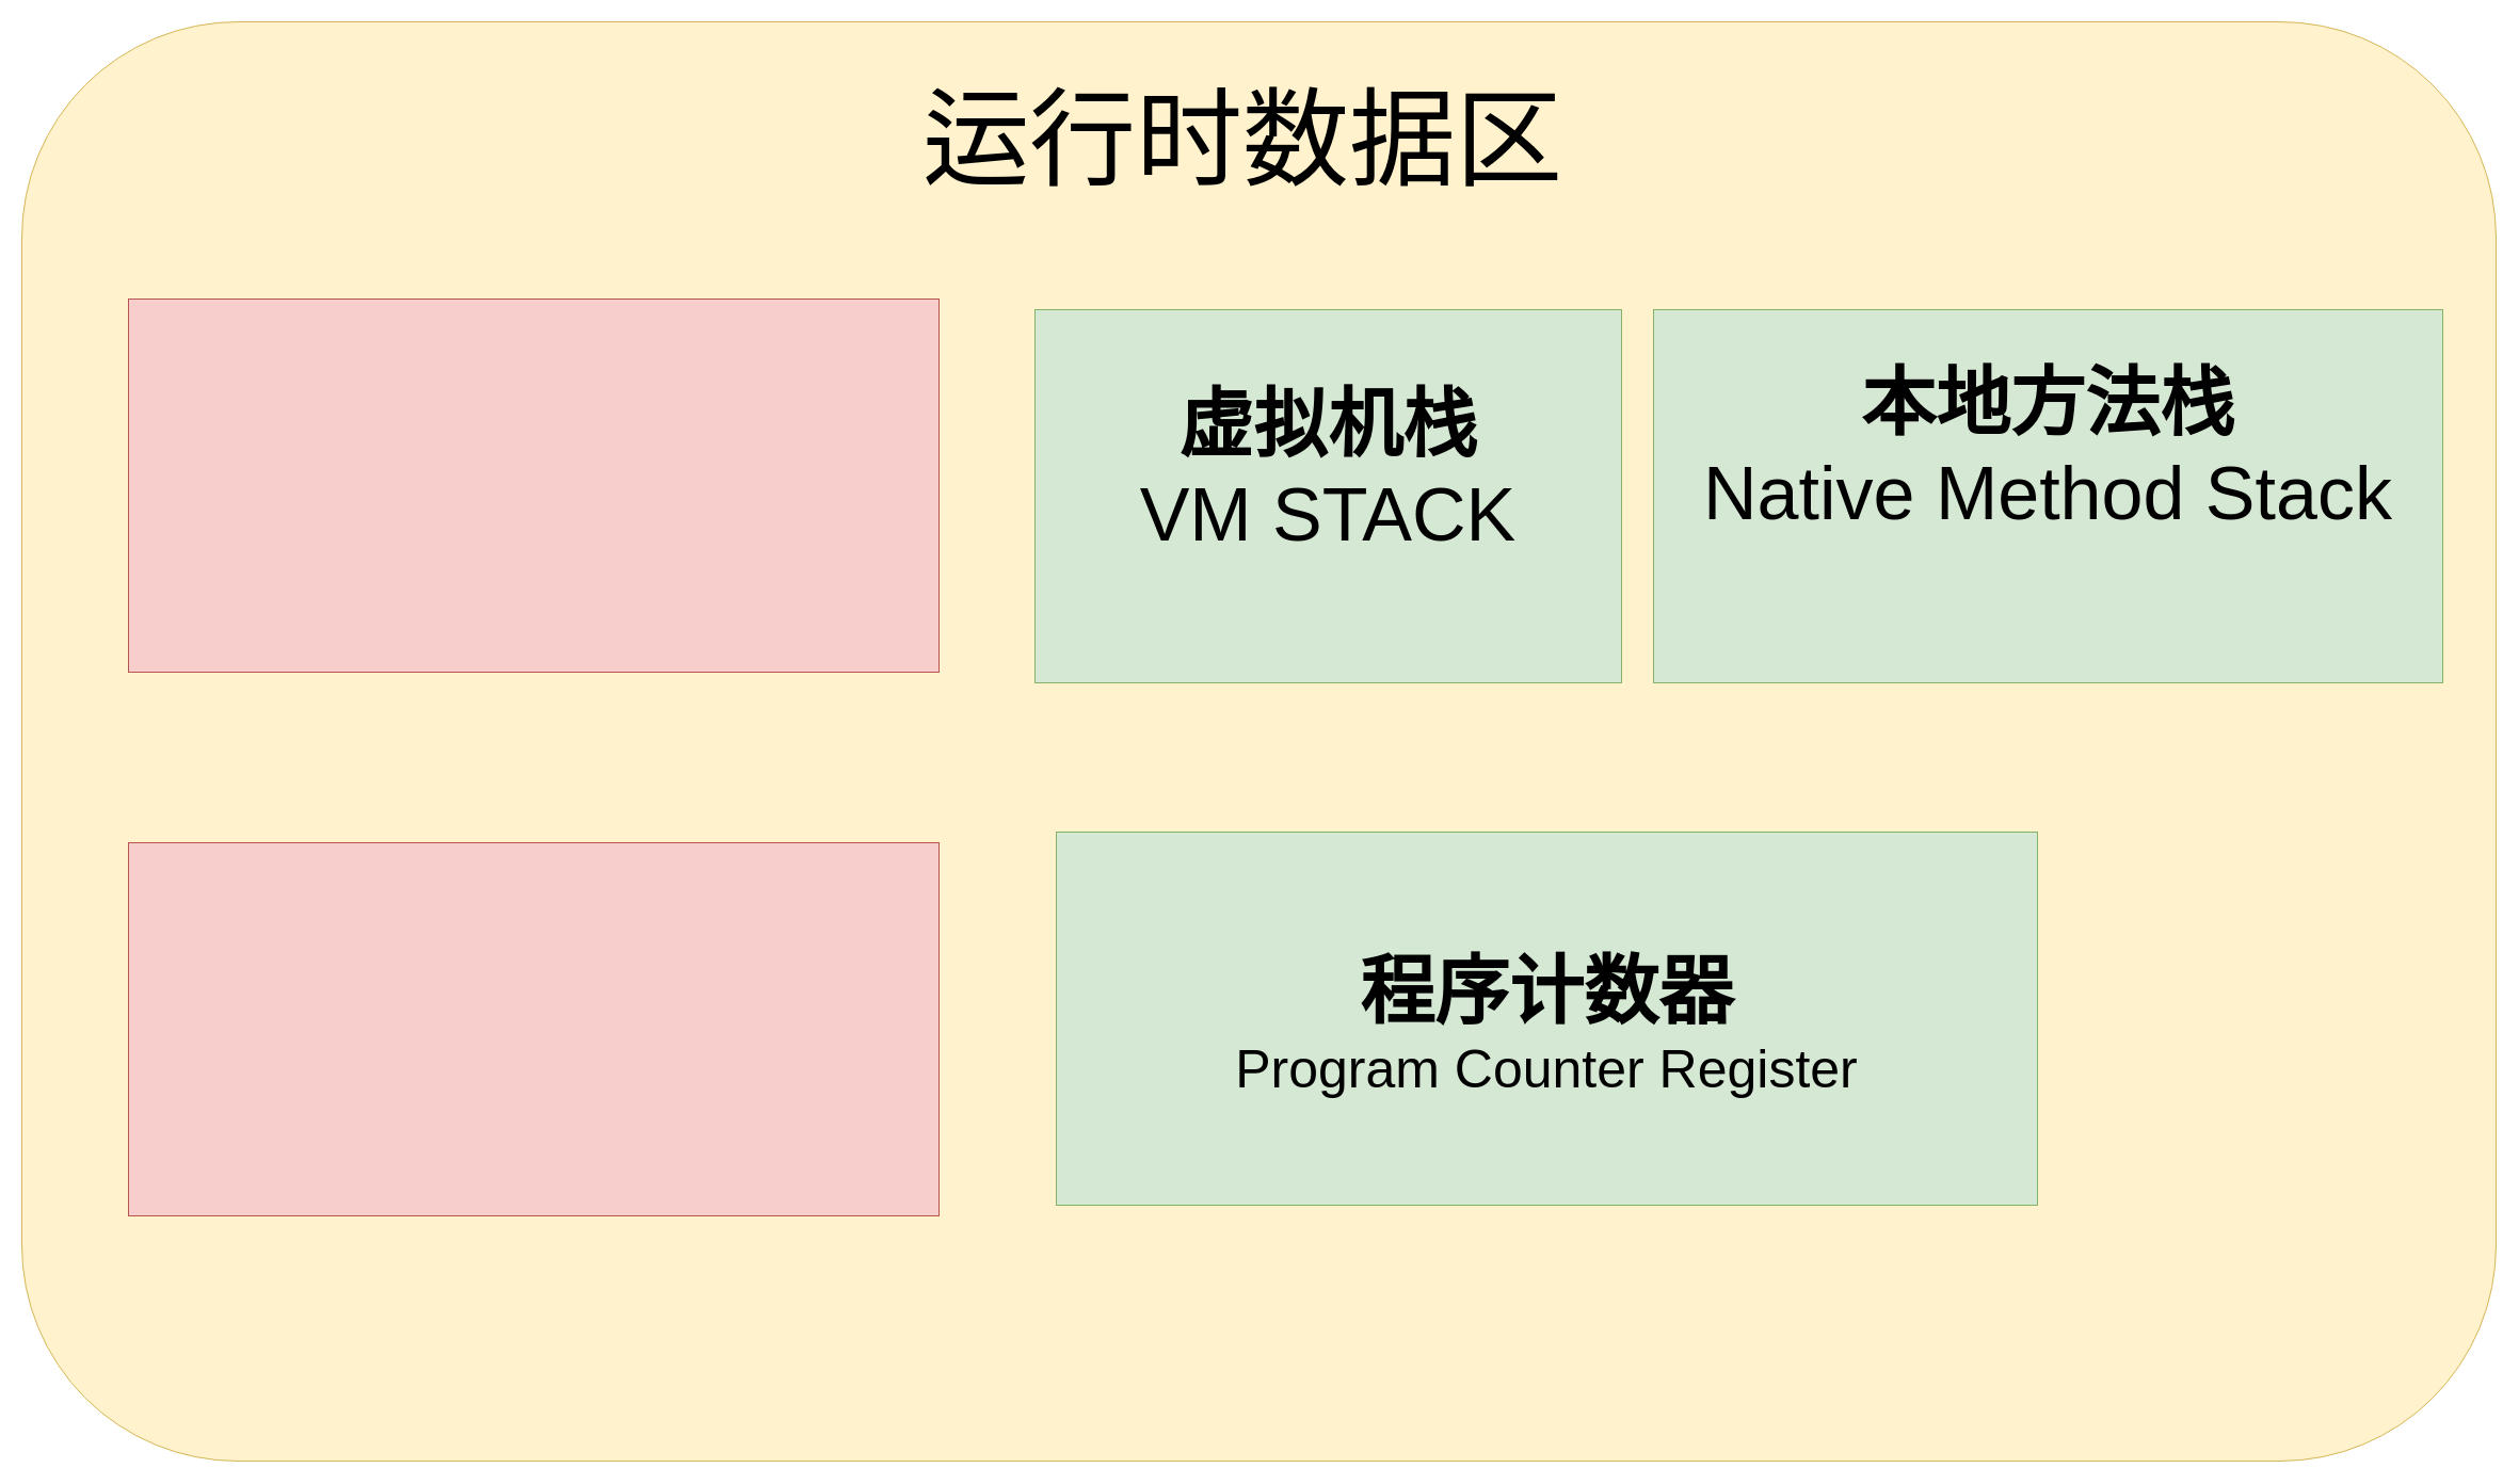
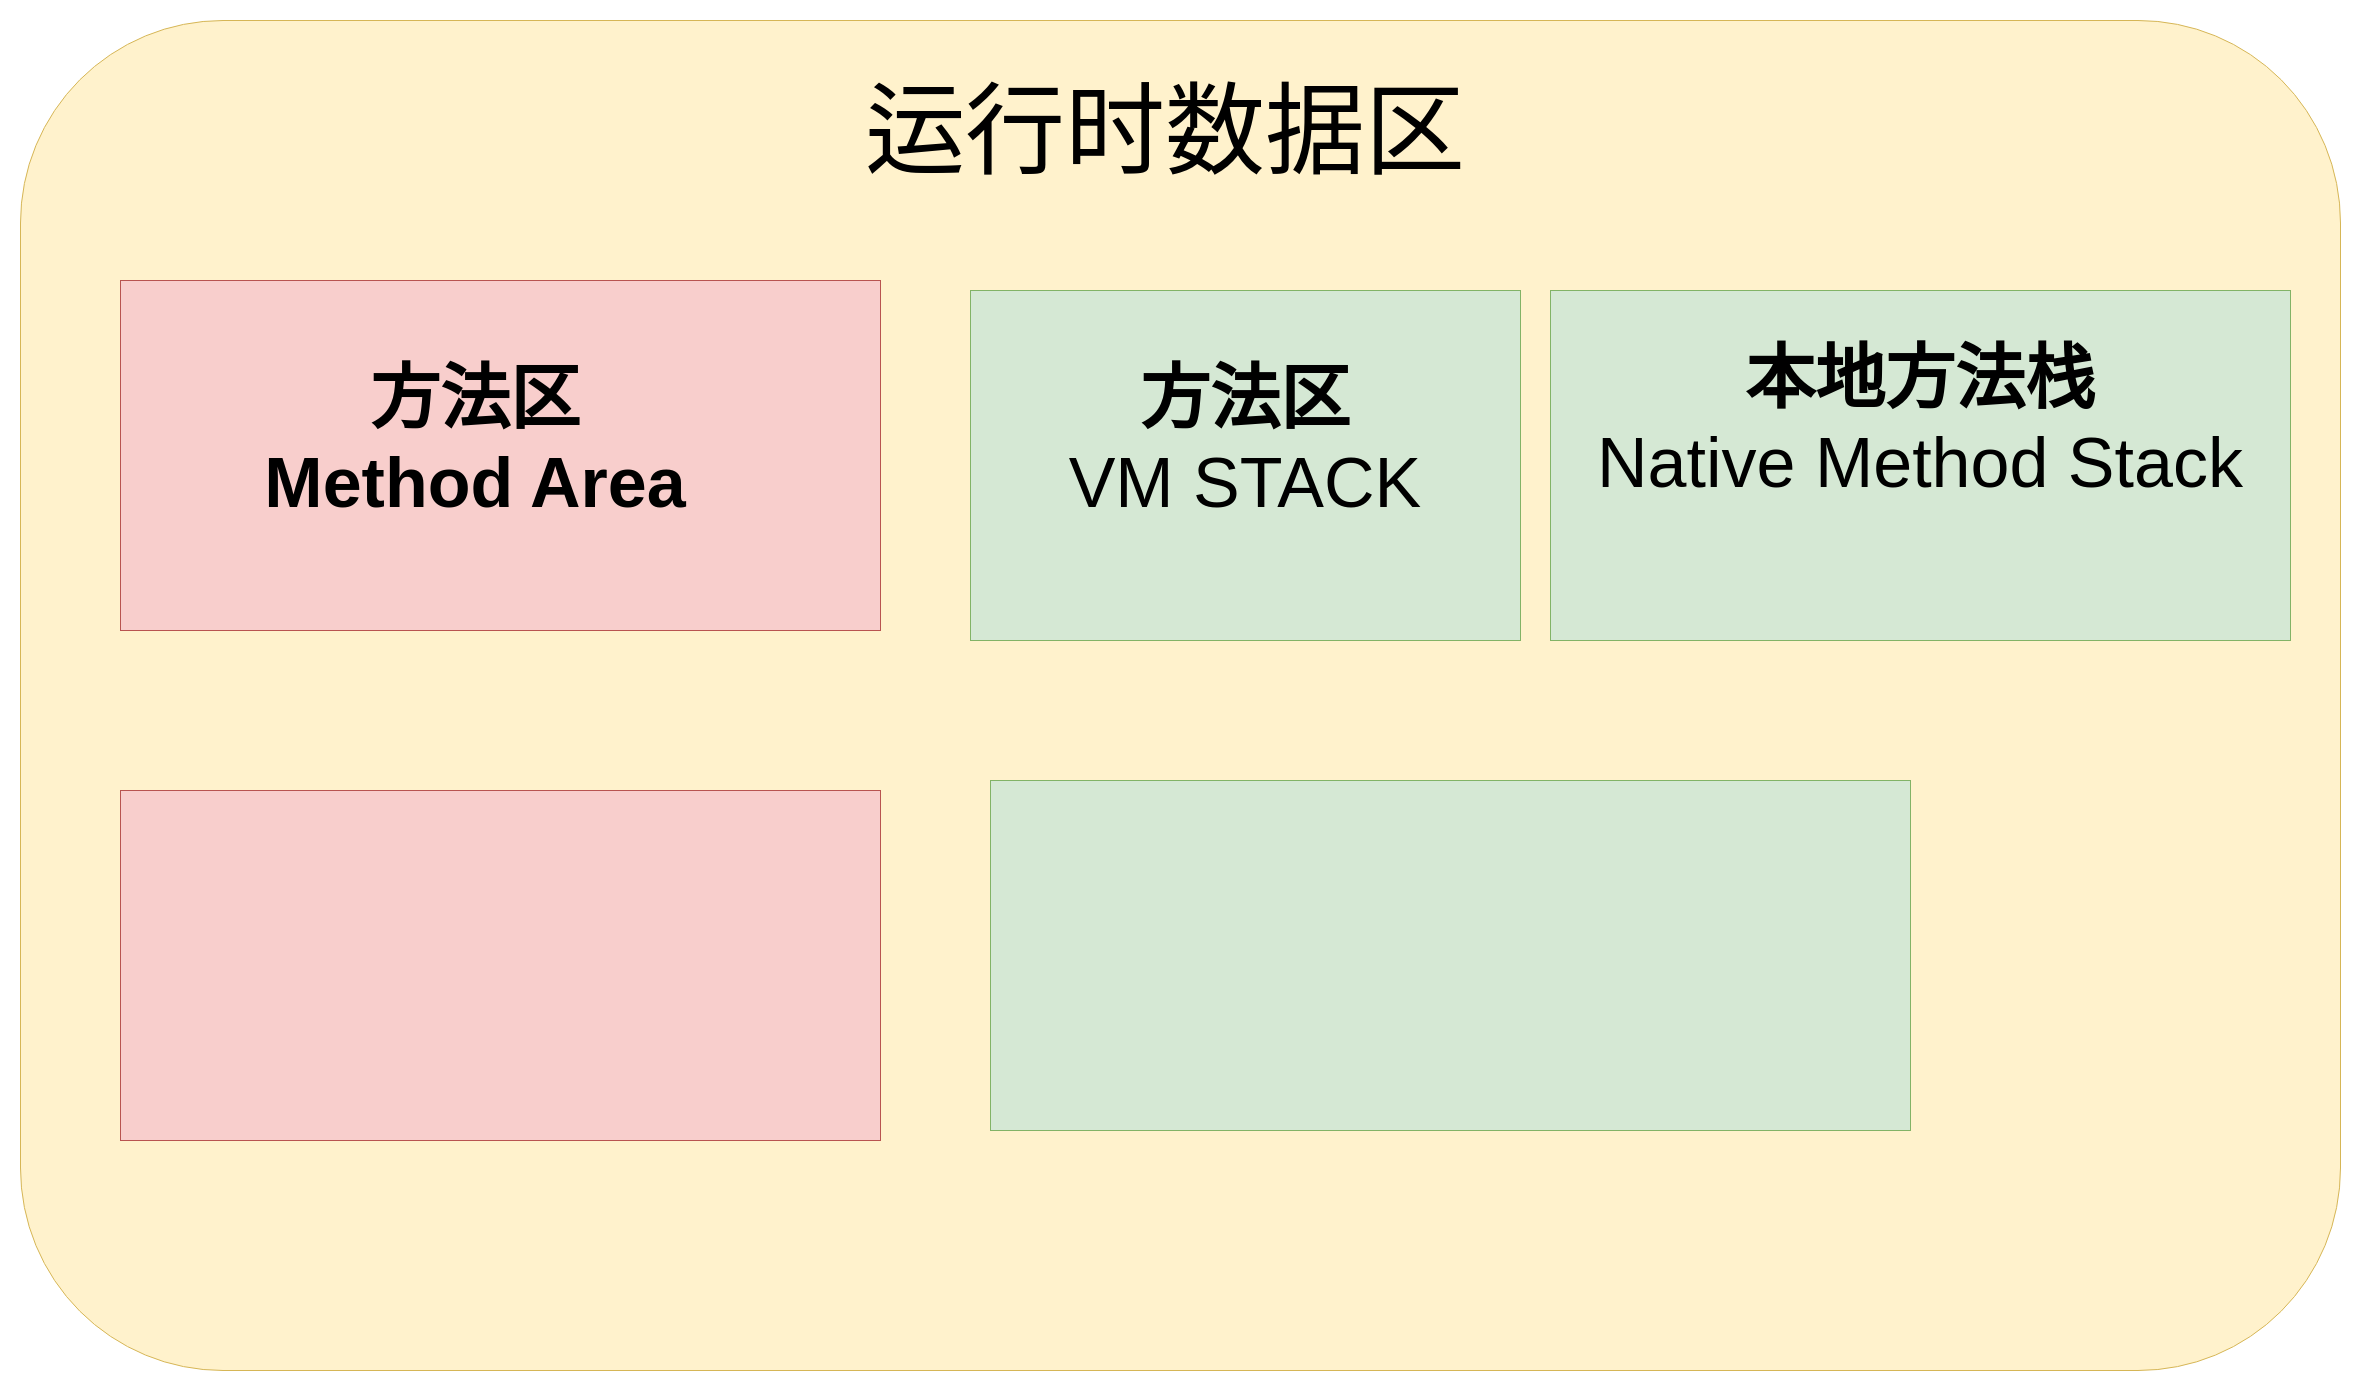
  <mxCell id="0" />
  <mxCell id="1" parent="0" />
  <mxCell id="2" value="" style="rounded=1;whiteSpace=wrap;html=1;fillColor=#fff2cc;strokeColor=#d6b656;" vertex="1" parent="1"><mxGeometry x="20" y="20" width="2320" height="1350" as="geometry" /></mxCell>
  <mxCell id="3" value="&lt;font style=&quot;font-size: 100px&quot;&gt;运行时数据区&lt;/font&gt;" style="text;html=1;strokeColor=none;fillColor=none;align=center;verticalAlign=middle;whiteSpace=wrap;rounded=0;" vertex="1" parent="1"><mxGeometry x="750" y="70" width="830" height="120" as="geometry" /></mxCell>
  <mxCell id="4" value="" style="rounded=0;whiteSpace=wrap;html=1;fillColor=#f8cecc;strokeColor=#b85450;" vertex="1" parent="1"><mxGeometry x="120" y="280" width="760" height="350" as="geometry" /></mxCell>
+ <mxCell id="5" value="&lt;font style=&quot;font-size: 70px&quot;&gt;&lt;b&gt;方法区&lt;br&gt;Method Area&lt;/b&gt;&lt;br&gt;&lt;/font&gt;" style="text;html=1;strokeColor=none;fillColor=none;align=center;verticalAlign=middle;whiteSpace=wrap;rounded=0;" vertex="1" parent="1"><mxGeometry x="260" y="360" width="430" height="160" as="geometry" /></mxCell>
  <mxCell id="6" value="" style="rounded=0;whiteSpace=wrap;html=1;fillColor=#f8cecc;strokeColor=#b85450;" vertex="1" parent="1"><mxGeometry x="120" y="790" width="760" height="350" as="geometry" /></mxCell>
  <mxCell id="7" value="" style="rounded=0;whiteSpace=wrap;html=1;fillColor=#d5e8d4;strokeColor=#82b366;" vertex="1" parent="1"><mxGeometry x="970" y="290" width="550" height="350" as="geometry" /></mxCell>
  <mxCell id="8" value="" style="rounded=0;whiteSpace=wrap;html=1;fillColor=#d5e8d4;strokeColor=#82b366;" vertex="1" parent="1"><mxGeometry x="1550" y="290" width="740" height="350" as="geometry" /></mxCell>
  <mxCell id="9" value="" style="rounded=0;whiteSpace=wrap;html=1;fillColor=#d5e8d4;strokeColor=#82b366;" vertex="1" parent="1"><mxGeometry x="990" y="780" width="920" height="350" as="geometry" /></mxCell>
- <mxCell id="10" value="&lt;font style=&quot;font-size: 70px&quot;&gt;&lt;b&gt;虚拟机栈&lt;br&gt;&lt;/b&gt;VM STACK&lt;br&gt;&lt;/font&gt;" style="text;html=1;strokeColor=none;fillColor=none;align=center;verticalAlign=middle;whiteSpace=wrap;rounded=0;" vertex="1" parent="1"><mxGeometry x="1030" y="360" width="430" height="160" as="geometry" /></mxCell>
+ <mxCell id="10" value="&lt;font style=&quot;font-size: 70px&quot;&gt;&lt;b&gt;方法区&lt;br&gt;&lt;/b&gt;VM STACK&lt;br&gt;&lt;/font&gt;" style="text;html=1;strokeColor=none;fillColor=none;align=center;verticalAlign=middle;whiteSpace=wrap;rounded=0;" vertex="1" parent="1"><mxGeometry x="1030" y="360" width="430" height="160" as="geometry" /></mxCell>
  <mxCell id="11" value="&lt;font style=&quot;font-size: 70px&quot;&gt;&lt;b&gt;本地方法栈&lt;br&gt;&lt;/b&gt;Native Method Stack&lt;br&gt;&lt;/font&gt;" style="text;html=1;strokeColor=none;fillColor=none;align=center;verticalAlign=middle;whiteSpace=wrap;rounded=0;" vertex="1" parent="1"><mxGeometry x="1575" y="340" width="690" height="160" as="geometry" /></mxCell>
- <mxCell id="12" value="&lt;font&gt;&lt;b style=&quot;font-size: 70px&quot;&gt;程序计数器&lt;br&gt;&lt;/b&gt;&lt;font style=&quot;font-size: 50px&quot;&gt;Program Counter Register&lt;/font&gt;&lt;br&gt;&lt;/font&gt;" style="text;html=1;strokeColor=none;fillColor=none;align=center;verticalAlign=middle;whiteSpace=wrap;rounded=0;" vertex="1" parent="1"><mxGeometry x="1080" y="880" width="740" height="160" as="geometry" /></mxCell>
